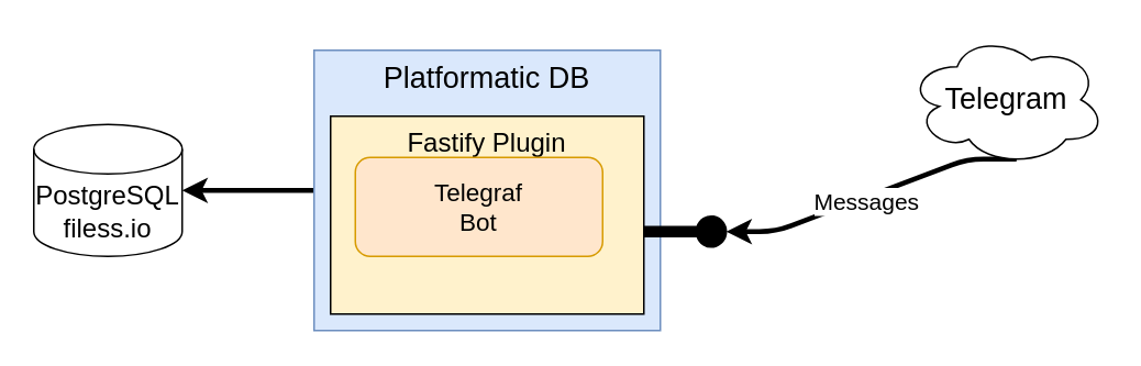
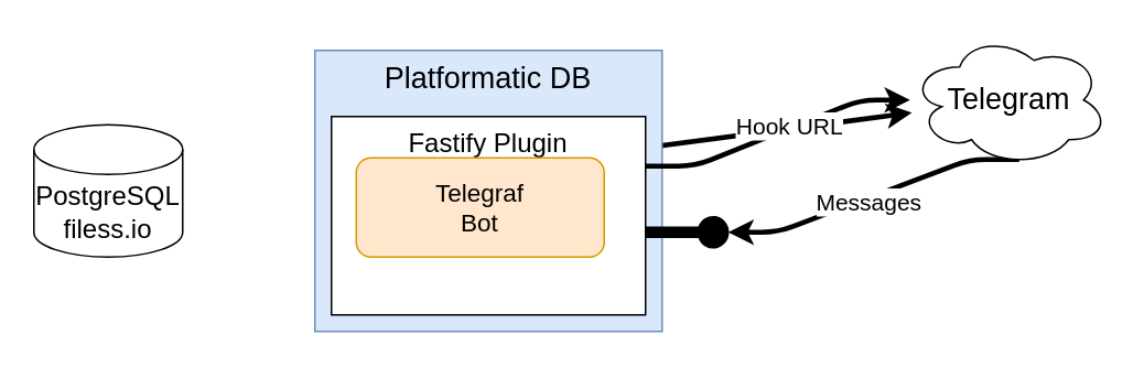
  <mxCell id="0" />
  <mxCell id="1" parent="0" />
  <mxCell id="2" style="edgeStyle=entityRelationEdgeStyle;html=1;exitX=0.55;exitY=0.95;exitDx=0;exitDy=0;exitPerimeter=0;entryX=0;entryY=0.5;entryDx=0;entryDy=0;entryPerimeter=0;strokeWidth=3;fontSize=18;" edge="1" parent="1" source="4" target="12"><mxGeometry relative="1" as="geometry" /></mxCell>
  <mxCell id="3" value="Messages" style="edgeLabel;html=1;align=center;verticalAlign=middle;resizable=0;points=[];fontSize=14;" vertex="1" connectable="0" parent="2"><mxGeometry x="0.054" y="2" relative="1" as="geometry"><mxPoint as="offset" /></mxGeometry></mxCell>
  <mxCell id="4" value="Telegram" style="ellipse;shape=cloud;whiteSpace=wrap;html=1;fontSize=18;" vertex="1" parent="1"><mxGeometry x="550" y="20" width="120" height="80" as="geometry" /></mxCell>
- <mxCell id="5" style="edgeStyle=none;html=1;exitX=0;exitY=0.5;exitDx=0;exitDy=0;fontSize=15;strokeWidth=3;" edge="1" parent="1" source="6" target="11"><mxGeometry relative="1" as="geometry" /></mxCell>
+ <mxCell id="5" style="edgeStyle=none;html=1;exitX=0;exitY=0.5;exitDx=0;exitDy=0;fontSize=15;strokeWidth=3;" edge="1" parent="1" source="6" target="4"><mxGeometry relative="1" as="geometry" /></mxCell>
  <mxCell id="6" value="Platformatic DB" style="rounded=0;whiteSpace=wrap;html=1;verticalAlign=top;fontSize=18;fillColor=#dae8fc;strokeColor=#6c8ebf;" vertex="1" parent="1"><mxGeometry x="190" y="30" width="210" height="170" as="geometry" /></mxCell>
- <mxCell id="9" value="Fastify Plugin" style="rounded=0;whiteSpace=wrap;html=1;verticalAlign=top;fontSize=16;fillColor=#fff2cc;" vertex="1" parent="1"><mxGeometry x="200" y="70" width="190" height="120" as="geometry" /></mxCell>
+ <mxCell id="7" style="edgeStyle=entityRelationEdgeStyle;html=1;exitX=1;exitY=0.25;exitDx=0;exitDy=0;strokeWidth=3;fontSize=18;" edge="1" parent="1" source="9" target="4"><mxGeometry relative="1" as="geometry" /></mxCell>
+ <mxCell id="8" value="Hook URL" style="edgeLabel;html=1;align=center;verticalAlign=middle;resizable=0;points=[];fontSize=14;" vertex="1" connectable="0" parent="7"><mxGeometry x="0.101" y="2" relative="1" as="geometry"><mxPoint as="offset" /></mxGeometry></mxCell>
+ <mxCell id="9" value="Fastify Plugin" style="rounded=0;whiteSpace=wrap;html=1;verticalAlign=top;fontSize=16;" vertex="1" parent="1"><mxGeometry x="200" y="70" width="190" height="120" as="geometry" /></mxCell>
  <mxCell id="10" value="Telegraf&lt;br style=&quot;font-size: 15px;&quot;&gt;Bot" style="rounded=1;whiteSpace=wrap;html=1;fontSize=15;fillColor=#ffe6cc;strokeColor=#d79b00;" vertex="1" parent="1"><mxGeometry x="215" y="95" width="150" height="60" as="geometry" /></mxCell>
  <mxCell id="11" value="PostgreSQL&lt;br style=&quot;font-size: 16px;&quot;&gt;filess.io" style="shape=cylinder3;whiteSpace=wrap;html=1;boundedLbl=1;backgroundOutline=1;size=15;fontSize=16;" vertex="1" parent="1"><mxGeometry x="20" y="75" width="90" height="80" as="geometry" /></mxCell>
  <mxCell id="12" value="" style="verticalLabelPosition=bottom;html=1;verticalAlign=top;align=center;shape=mxgraph.azure.service_endpoint;fontSize=18;fillColor=#000000;rotation=-180;" vertex="1" parent="1"><mxGeometry x="390" y="130" width="50" height="20" as="geometry" /></mxCell>
